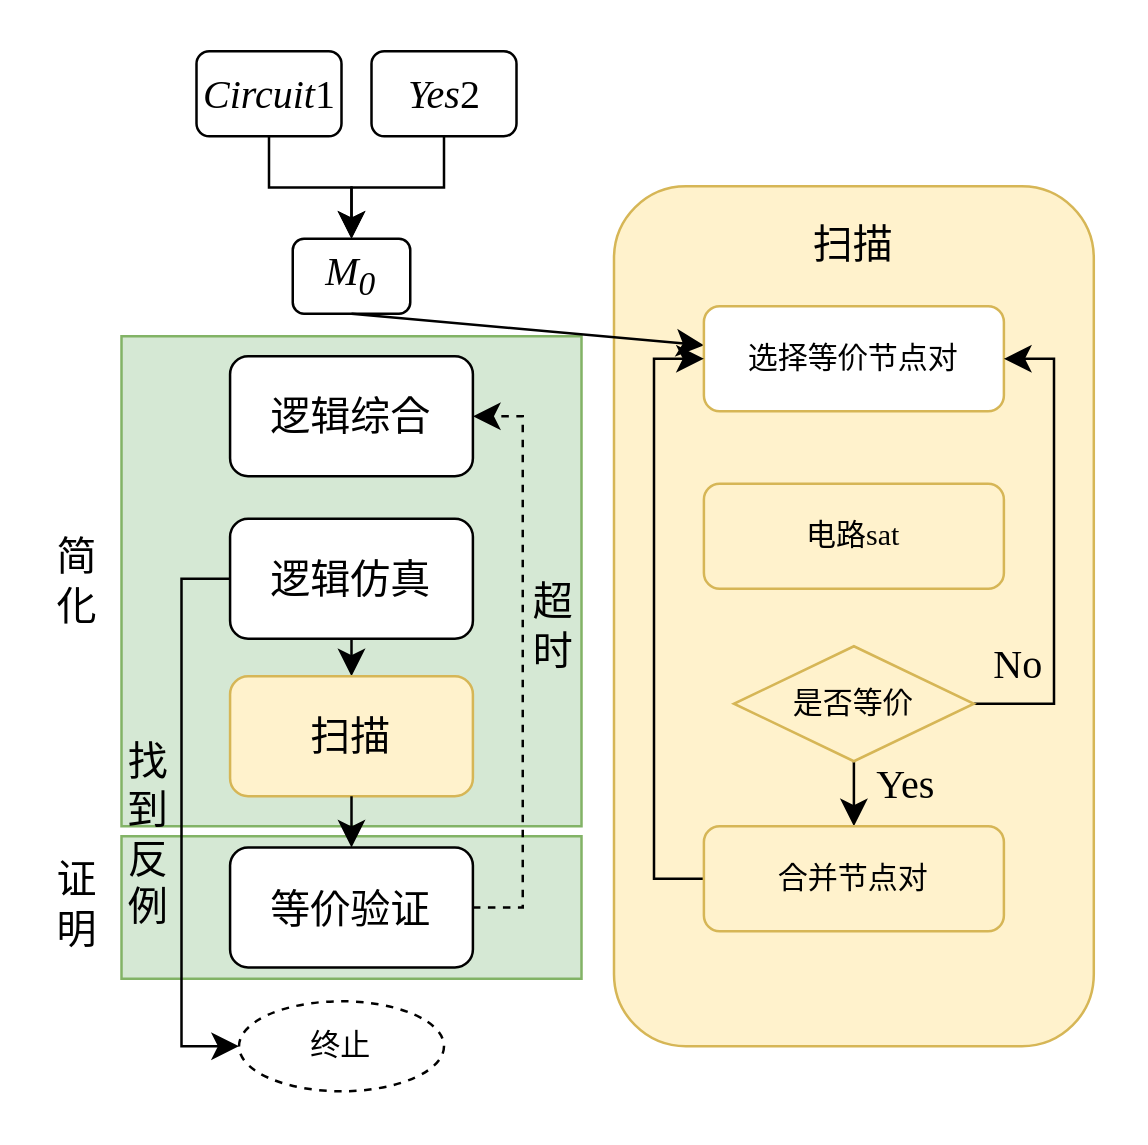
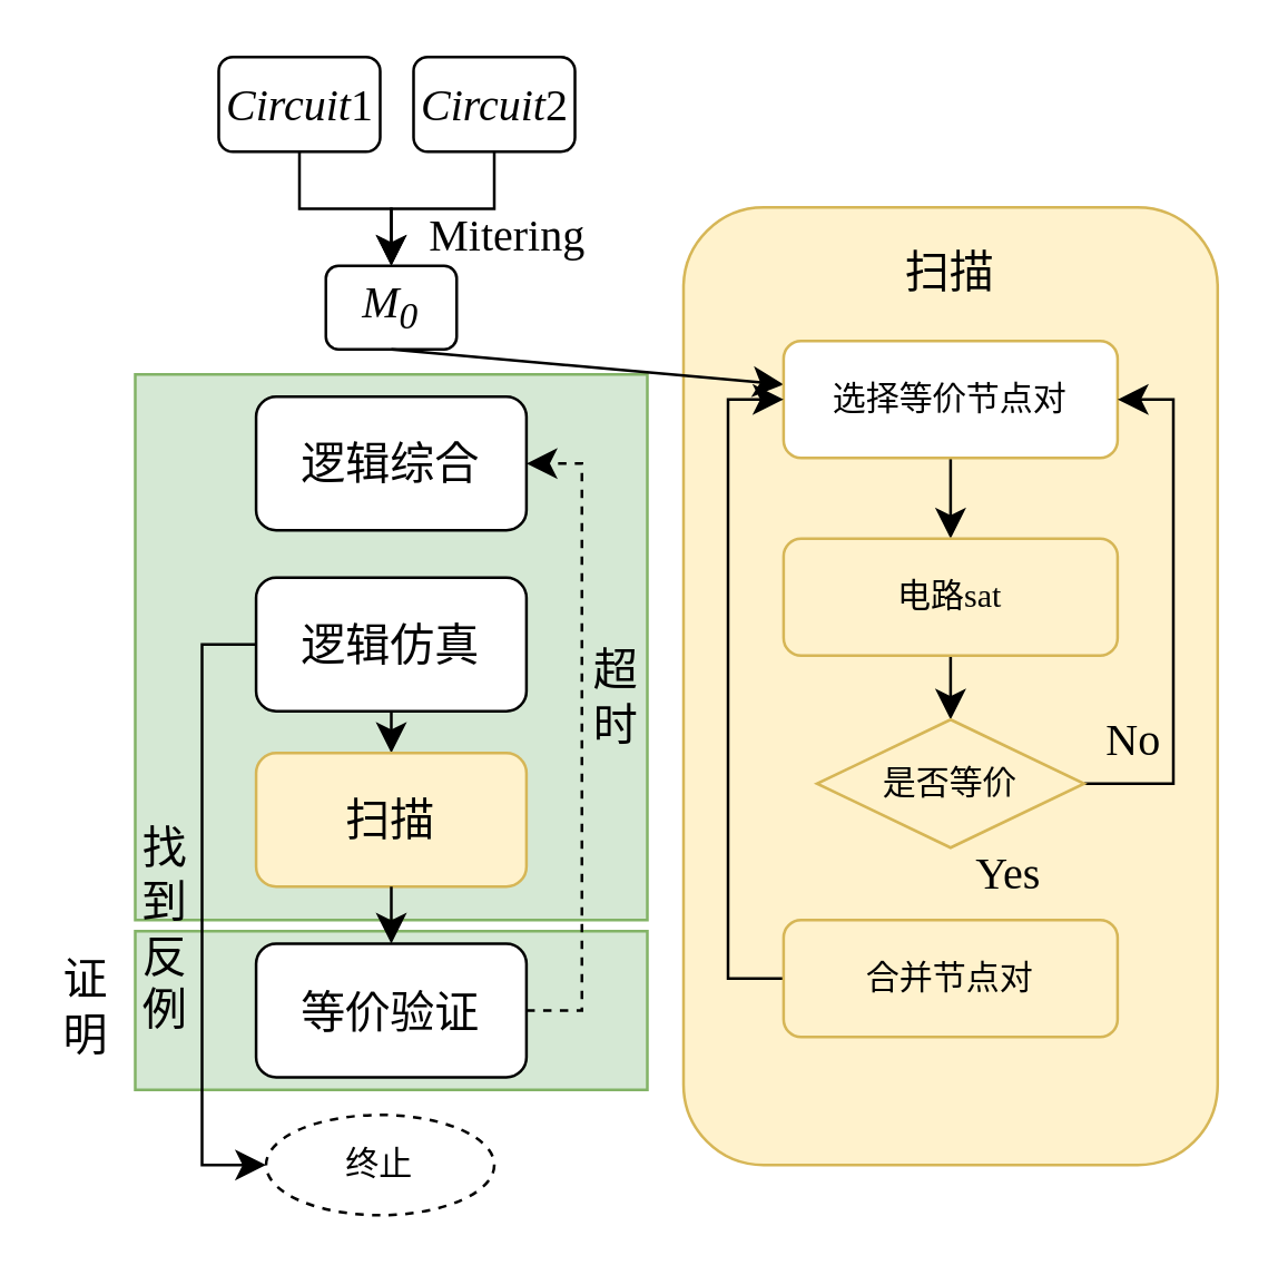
  <mxCell id="0" />
  <mxCell id="1" parent="0" />
  <mxCell id="2" value="" style="rounded=0;whiteSpace=wrap;html=1;fillColor=#d5e8d4;strokeColor=#82b366;fontFamily=宋体;" vertex="1" parent="1"><mxGeometry x="48" y="334" width="184" height="57" as="geometry" /></mxCell>
  <mxCell id="3" value="" style="rounded=1;whiteSpace=wrap;html=1;fontFamily=宋体;" vertex="1" parent="1"><mxGeometry x="91.433" y="338.5" width="97.133" height="48" as="geometry" /></mxCell>
  <mxCell id="4" value="" style="rounded=0;whiteSpace=wrap;html=1;fillColor=#d5e8d4;strokeColor=#82b366;fontFamily=宋体;" vertex="1" parent="1"><mxGeometry x="48" y="134" width="184" height="196" as="geometry" /></mxCell>
  <mxCell id="5" value="" style="rounded=1;whiteSpace=wrap;html=1;fontFamily=宋体;" vertex="1" parent="1"><mxGeometry x="91.433" y="142" width="97.133" height="48" as="geometry" /></mxCell>
  <mxCell id="6" value="" style="rounded=1;whiteSpace=wrap;html=1;fontFamily=宋体;" vertex="1" parent="1"><mxGeometry x="91.433" y="207" width="97.133" height="48" as="geometry" /></mxCell>
  <mxCell id="7" value="&lt;font&gt;逻辑综合&lt;/font&gt;" style="text;html=1;align=center;verticalAlign=middle;whiteSpace=wrap;rounded=0;fontSize=16;fontFamily=宋体;" vertex="1" parent="1"><mxGeometry x="78" y="142" width="124.0" height="48" as="geometry" /></mxCell>
  <mxCell id="8" style="edgeStyle=none;curved=1;rounded=0;orthogonalLoop=1;jettySize=auto;html=1;exitX=0.5;exitY=1;exitDx=0;exitDy=0;entryX=0.5;entryY=0;entryDx=0;entryDy=0;fontSize=12;startSize=8;endSize=8;fontFamily=宋体;" edge="1" parent="1" source="9" target="29"><mxGeometry relative="1" as="geometry" /></mxCell>
  <mxCell id="9" value="&lt;font&gt;逻辑仿真&lt;/font&gt;" style="text;html=1;align=center;verticalAlign=middle;whiteSpace=wrap;rounded=0;fontSize=16;fontFamily=宋体;" vertex="1" parent="1"><mxGeometry x="78" y="207" width="124.0" height="48" as="geometry" /></mxCell>
  <mxCell id="10" style="edgeStyle=orthogonalEdgeStyle;rounded=0;orthogonalLoop=1;jettySize=auto;html=1;exitX=0.5;exitY=1;exitDx=0;exitDy=0;entryX=0.5;entryY=0;entryDx=0;entryDy=0;fontSize=12;startSize=8;endSize=8;fontFamily=宋体;" edge="1" parent="1" source="11" target="18"><mxGeometry relative="1" as="geometry" /></mxCell>
  <mxCell id="11" value="" style="rounded=1;whiteSpace=wrap;html=1;fontFamily=宋体;" vertex="1" parent="1"><mxGeometry x="78" y="20" width="58" height="34" as="geometry" /></mxCell>
  <mxCell id="12" value="&lt;font&gt;&lt;i&gt;Circuit&lt;/i&gt;1&lt;/font&gt;" style="text;html=1;align=center;verticalAlign=middle;whiteSpace=wrap;rounded=0;fontSize=16;fontFamily=Times New Roman;" vertex="1" parent="1"><mxGeometry x="79.5" y="27" width="55" height="20" as="geometry" /></mxCell>
  <mxCell id="13" style="edgeStyle=orthogonalEdgeStyle;rounded=0;orthogonalLoop=1;jettySize=auto;html=1;exitX=0.5;exitY=1;exitDx=0;exitDy=0;entryX=0.5;entryY=0;entryDx=0;entryDy=0;fontSize=12;startSize=8;endSize=8;fontFamily=宋体;" edge="1" parent="1" source="14" target="18"><mxGeometry relative="1" as="geometry" /></mxCell>
  <mxCell id="14" value="" style="rounded=1;whiteSpace=wrap;html=1;fontFamily=宋体;" vertex="1" parent="1"><mxGeometry x="148" y="20" width="58" height="34" as="geometry" /></mxCell>
- <mxCell id="15" value="&lt;font&gt;&lt;i&gt;Yes&lt;/i&gt;2&lt;/font&gt;" style="text;html=1;align=center;verticalAlign=middle;whiteSpace=wrap;rounded=0;fontSize=16;fontFamily=Times New Roman;" vertex="1" parent="1"><mxGeometry x="149.5" y="27" width="55" height="20" as="geometry" /></mxCell>
+ <mxCell id="15" value="&lt;font&gt;&lt;i&gt;Circuit&lt;/i&gt;2&lt;/font&gt;" style="text;html=1;align=center;verticalAlign=middle;whiteSpace=wrap;rounded=0;fontSize=16;fontFamily=Times New Roman;" vertex="1" parent="1"><mxGeometry x="149.5" y="27" width="55" height="20" as="geometry" /></mxCell>
  <mxCell id="16" value="" style="group;fontFamily=宋体;" vertex="1" connectable="0" parent="1"><mxGeometry x="110" y="95" width="60" height="30" as="geometry" /></mxCell>
  <mxCell id="17" value="" style="rounded=1;whiteSpace=wrap;html=1;fontFamily=宋体;" vertex="1" parent="16"><mxGeometry x="6.5" width="47" height="30" as="geometry" /></mxCell>
  <mxCell id="18" value="&lt;font&gt;&lt;i&gt;M&lt;sub&gt;0&lt;/sub&gt;&lt;/i&gt;&lt;/font&gt;" style="text;html=1;align=center;verticalAlign=middle;whiteSpace=wrap;rounded=0;fontSize=16;fontFamily=Times New Roman;" vertex="1" parent="16"><mxGeometry width="60" height="30" as="geometry" /></mxCell>
  <mxCell id="19" value="终止" style="ellipse;whiteSpace=wrap;html=1;fontFamily=宋体;dashed=1;" vertex="1" parent="1"><mxGeometry x="95" y="400" width="82" height="36" as="geometry" /></mxCell>
+ <mxCell id="20" value="&lt;font&gt;Mitering&lt;/font&gt;" style="text;html=1;align=center;verticalAlign=middle;whiteSpace=wrap;rounded=0;fontSize=16;fontFamily=Times New Roman;" vertex="1" parent="1"><mxGeometry x="158" y="72" width="48" height="23" as="geometry" /></mxCell>
  <mxCell id="21" style="edgeStyle=orthogonalEdgeStyle;rounded=0;orthogonalLoop=1;jettySize=auto;html=1;exitX=0;exitY=0.5;exitDx=0;exitDy=0;entryX=0;entryY=0.5;entryDx=0;entryDy=0;fontSize=12;startSize=8;endSize=8;fontFamily=宋体;" edge="1" parent="1" source="6" target="19"><mxGeometry relative="1" as="geometry"><Array as="points"><mxPoint x="72" y="231" /><mxPoint x="72" y="418" /></Array></mxGeometry></mxCell>
  <mxCell id="22" value="&lt;font&gt;找到反例&lt;/font&gt;" style="text;html=1;align=center;verticalAlign=middle;whiteSpace=wrap;rounded=0;fontSize=16;fontFamily=宋体;" vertex="1" parent="1"><mxGeometry x="51" y="318" width="16" height="30" as="geometry" /></mxCell>
  <mxCell id="23" style="rounded=0;orthogonalLoop=1;jettySize=auto;html=1;exitX=1;exitY=0.5;exitDx=0;exitDy=0;entryX=1;entryY=0.5;entryDx=0;entryDy=0;fontSize=12;startSize=8;endSize=8;edgeStyle=orthogonalEdgeStyle;dashed=1;fontFamily=宋体;" edge="1" parent="1" source="3" target="5"><mxGeometry relative="1" as="geometry" /></mxCell>
  <mxCell id="24" value="&lt;font&gt;超时&lt;/font&gt;" style="text;html=1;align=center;verticalAlign=middle;whiteSpace=wrap;rounded=0;fontSize=16;fontFamily=宋体;" vertex="1" parent="1"><mxGeometry x="213" y="235" width="16" height="30" as="geometry" /></mxCell>
- <mxCell id="25" value="&lt;font&gt;简化&lt;/font&gt;" style="text;html=1;align=center;verticalAlign=middle;whiteSpace=wrap;rounded=0;fontSize=16;fontFamily=宋体;" vertex="1" parent="1"><mxGeometry x="20" y="217" width="21" height="30" as="geometry" /></mxCell>
  <mxCell id="26" value="&lt;font&gt;证明&lt;/font&gt;" style="text;html=1;align=center;verticalAlign=middle;whiteSpace=wrap;rounded=0;fontSize=16;fontFamily=宋体;" vertex="1" parent="1"><mxGeometry x="20" y="346" width="21" height="30" as="geometry" /></mxCell>
  <mxCell id="27" value="" style="group;fontFamily=宋体;" vertex="1" connectable="0" parent="1"><mxGeometry x="78" y="270" width="124" height="48" as="geometry" /></mxCell>
  <mxCell id="28" value="" style="rounded=1;whiteSpace=wrap;html=1;fillColor=#fff2cc;strokeColor=#d6b656;fontFamily=宋体;" vertex="1" parent="27"><mxGeometry x="13.433" width="97.133" height="48" as="geometry" /></mxCell>
  <mxCell id="29" value="&lt;font&gt;扫描&lt;/font&gt;" style="text;html=1;align=center;verticalAlign=middle;whiteSpace=wrap;rounded=0;fontSize=16;fontFamily=宋体;" vertex="1" parent="27"><mxGeometry width="124.0" height="48" as="geometry" /></mxCell>
  <mxCell id="30" value="" style="rounded=1;whiteSpace=wrap;html=1;fillColor=#fff2cc;strokeColor=#d6b656;fontFamily=宋体;" vertex="1" parent="1"><mxGeometry x="245" y="74" width="191.92" height="344" as="geometry" /></mxCell>
  <mxCell id="31" value="&lt;font&gt;扫描&lt;/font&gt;" style="text;html=1;align=center;verticalAlign=middle;whiteSpace=wrap;rounded=0;fontSize=16;fontFamily=宋体;" vertex="1" parent="1"><mxGeometry x="310.96" y="82" width="60" height="30" as="geometry" /></mxCell>
  <mxCell id="32" style="edgeStyle=none;curved=1;rounded=0;orthogonalLoop=1;jettySize=auto;html=1;exitX=0.5;exitY=1;exitDx=0;exitDy=0;fontSize=12;startSize=8;endSize=8;fontFamily=宋体;" edge="1" parent="1" source="18" target="36"><mxGeometry relative="1" as="geometry" /></mxCell>
  <mxCell id="33" style="edgeStyle=none;curved=1;rounded=0;orthogonalLoop=1;jettySize=auto;html=1;exitX=0.5;exitY=1;exitDx=0;exitDy=0;entryX=0.5;entryY=0;entryDx=0;entryDy=0;fontSize=12;startSize=8;endSize=8;fontFamily=宋体;" edge="1" parent="1" source="29" target="3"><mxGeometry relative="1" as="geometry" /></mxCell>
  <mxCell id="34" value="&lt;font&gt;等价验证&lt;/font&gt;" style="text;html=1;align=center;verticalAlign=middle;whiteSpace=wrap;rounded=0;fontSize=16;fontFamily=宋体;" vertex="1" parent="1"><mxGeometry x="78" y="338.5" width="124.0" height="48" as="geometry" /></mxCell>
+ <mxCell id="35" style="edgeStyle=none;curved=1;rounded=0;orthogonalLoop=1;jettySize=auto;html=1;exitX=0.5;exitY=1;exitDx=0;exitDy=0;entryX=0.5;entryY=0;entryDx=0;entryDy=0;fontSize=12;startSize=8;endSize=8;" edge="1" parent="1" source="36" target="38"><mxGeometry relative="1" as="geometry" /></mxCell>
  <mxCell id="36" value="&lt;font&gt;选择等价节点对&lt;/font&gt;" style="rounded=1;whiteSpace=wrap;html=1;fillColor=#ffffff;strokeColor=#d6b656;fontFamily=宋体;" vertex="1" parent="1"><mxGeometry x="280.96" y="122" width="120" height="42" as="geometry" /></mxCell>
+ <mxCell id="37" style="edgeStyle=none;curved=1;rounded=0;orthogonalLoop=1;jettySize=auto;html=1;exitX=0.5;exitY=1;exitDx=0;exitDy=0;entryX=0.5;entryY=0;entryDx=0;entryDy=0;fontSize=12;startSize=8;endSize=8;" edge="1" parent="1" source="38" target="41"><mxGeometry relative="1" as="geometry" /></mxCell>
  <mxCell id="38" value="&lt;font&gt;电路&lt;font face=&quot;Times New Roman&quot;&gt;sat&lt;/font&gt;&lt;/font&gt;" style="rounded=1;whiteSpace=wrap;html=1;fillColor=#fff2cc;strokeColor=#d6b656;fontFamily=宋体;" vertex="1" parent="1"><mxGeometry x="280.96" y="193" width="120" height="42" as="geometry" /></mxCell>
  <mxCell id="39" style="edgeStyle=orthogonalEdgeStyle;rounded=0;orthogonalLoop=1;jettySize=auto;html=1;exitX=1;exitY=0.5;exitDx=0;exitDy=0;entryX=1;entryY=0.5;entryDx=0;entryDy=0;fontSize=12;startSize=8;endSize=8;fontFamily=宋体;" edge="1" parent="1" source="41" target="36"><mxGeometry relative="1" as="geometry" /></mxCell>
- <mxCell id="40" style="edgeStyle=none;curved=1;rounded=0;orthogonalLoop=1;jettySize=auto;html=1;exitX=0.5;exitY=1;exitDx=0;exitDy=0;fontSize=12;startSize=8;endSize=8;" edge="1" parent="1" source="41" target="43"><mxGeometry relative="1" as="geometry" /></mxCell>
  <mxCell id="41" value="是否等价" style="rhombus;whiteSpace=wrap;html=1;fillColor=#fff2cc;strokeColor=#d6b656;fontFamily=宋体;" vertex="1" parent="1"><mxGeometry x="292.94" y="258" width="96.04" height="46" as="geometry" /></mxCell>
  <mxCell id="42" style="edgeStyle=orthogonalEdgeStyle;rounded=0;orthogonalLoop=1;jettySize=auto;html=1;exitX=0;exitY=0.5;exitDx=0;exitDy=0;entryX=0;entryY=0.5;entryDx=0;entryDy=0;fontSize=12;startSize=8;endSize=8;fontFamily=宋体;" edge="1" parent="1" source="43" target="36"><mxGeometry relative="1" as="geometry" /></mxCell>
  <mxCell id="43" value="&lt;font&gt;合并节点对&lt;/font&gt;" style="rounded=1;whiteSpace=wrap;html=1;fillColor=#fff2cc;strokeColor=#d6b656;fontFamily=宋体;" vertex="1" parent="1"><mxGeometry x="280.96" y="330" width="120" height="42" as="geometry" /></mxCell>
  <mxCell id="44" value="Yes" style="text;html=1;align=center;verticalAlign=middle;whiteSpace=wrap;rounded=0;fontSize=16;fontFamily=Times New Roman;" vertex="1" parent="1"><mxGeometry x="332" y="298" width="60" height="30" as="geometry" /></mxCell>
  <mxCell id="45" value="No" style="text;html=1;align=center;verticalAlign=middle;whiteSpace=wrap;rounded=0;fontSize=16;fontFamily=Times New Roman;" vertex="1" parent="1"><mxGeometry x="376.92" y="250" width="60" height="30" as="geometry" /></mxCell>
